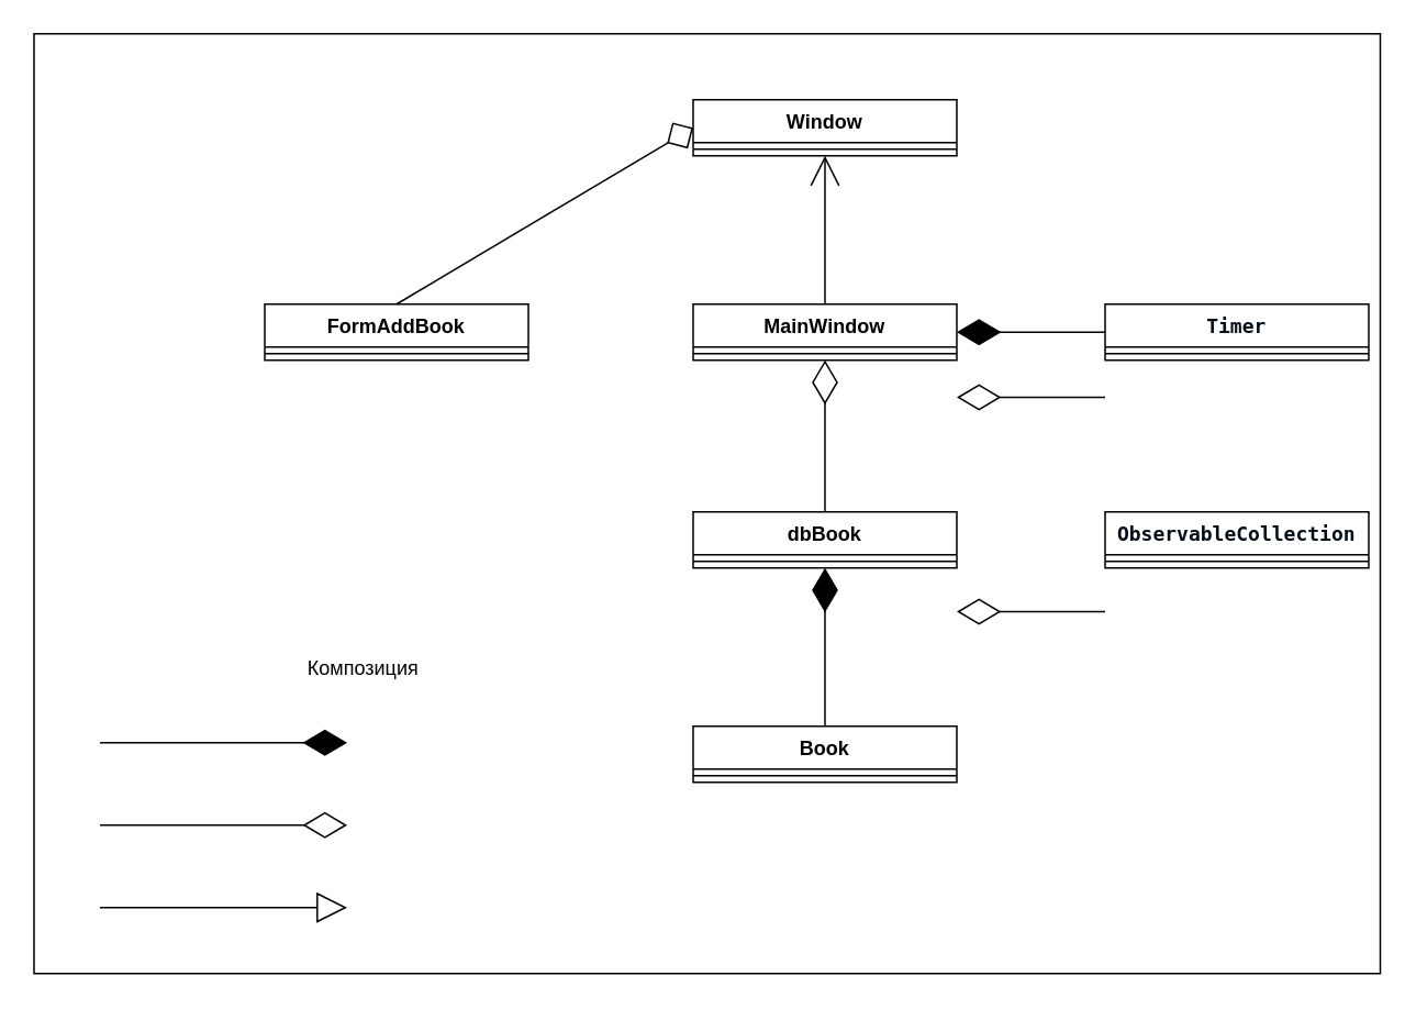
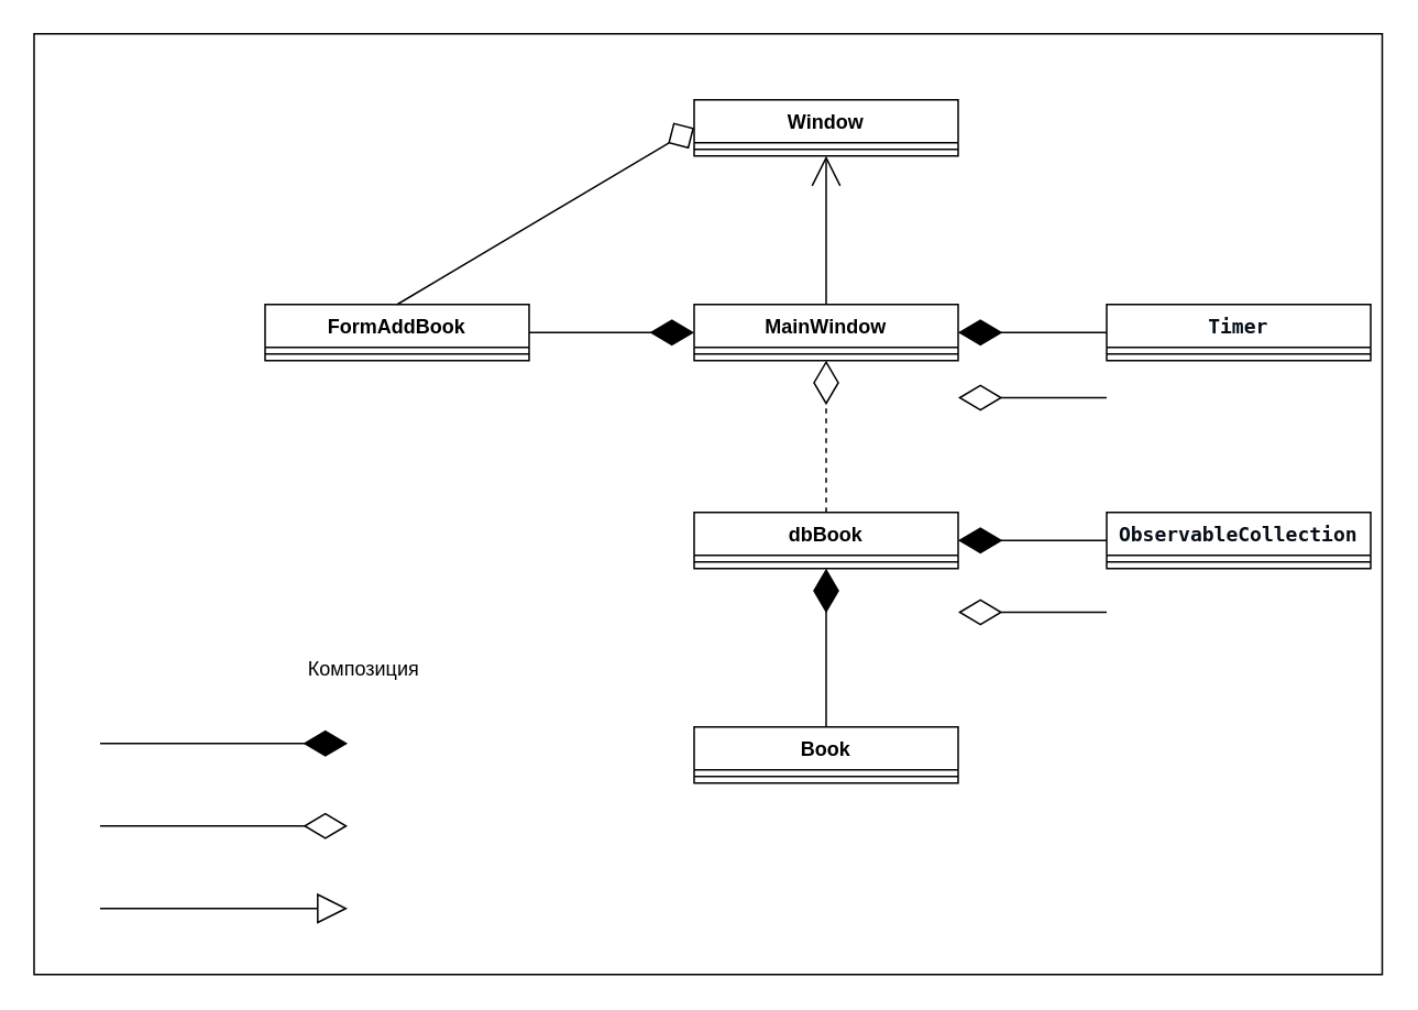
  <mxCell id="0" />
  <mxCell id="1" parent="0" />
  <mxCell id="2" value="" style="rounded=0;whiteSpace=wrap;html=1;" parent="1" vertex="1"><mxGeometry x="20" width="817" height="570" as="geometry" y="20" /></mxCell>
  <mxCell id="3" value="MainWindow" style="swimlane;fontStyle=1;align=center;verticalAlign=top;childLayout=stackLayout;horizontal=1;startSize=26;horizontalStack=0;resizeParent=1;resizeParentMax=0;resizeLast=0;collapsible=1;marginBottom=0;whiteSpace=wrap;html=1;" parent="1" vertex="1"><mxGeometry x="420" y="184" width="160" height="34" as="geometry" /></mxCell>
  <mxCell id="4" value="" style="line;strokeWidth=1;fillColor=none;align=left;verticalAlign=middle;spacingTop=-1;spacingLeft=3;spacingRight=3;rotatable=0;labelPosition=right;points=[];portConstraint=eastwest;strokeColor=inherit;" parent="3" vertex="1"><mxGeometry y="26" width="160" height="8" as="geometry" /></mxCell>
  <mxCell id="5" value="dbBook" style="swimlane;fontStyle=1;align=center;verticalAlign=top;childLayout=stackLayout;horizontal=1;startSize=26;horizontalStack=0;resizeParent=1;resizeParentMax=0;resizeLast=0;collapsible=1;marginBottom=0;whiteSpace=wrap;html=1;" parent="1" vertex="1"><mxGeometry x="420" y="310" width="160" height="34" as="geometry" /></mxCell>
  <mxCell id="6" value="" style="line;strokeWidth=1;fillColor=none;align=left;verticalAlign=middle;spacingTop=-1;spacingLeft=3;spacingRight=3;rotatable=0;labelPosition=right;points=[];portConstraint=eastwest;strokeColor=inherit;" parent="5" vertex="1"><mxGeometry y="26" width="160" height="8" as="geometry" /></mxCell>
  <mxCell id="7" value="FormAddBook" style="swimlane;fontStyle=1;align=center;verticalAlign=top;childLayout=stackLayout;horizontal=1;startSize=26;horizontalStack=0;resizeParent=1;resizeParentMax=0;resizeLast=0;collapsible=1;marginBottom=0;whiteSpace=wrap;html=1;" parent="1" vertex="1"><mxGeometry x="160" y="184" width="160" height="34" as="geometry" /></mxCell>
  <mxCell id="8" value="" style="line;strokeWidth=1;fillColor=none;align=left;verticalAlign=middle;spacingTop=-1;spacingLeft=3;spacingRight=3;rotatable=0;labelPosition=right;points=[];portConstraint=eastwest;strokeColor=inherit;" parent="7" vertex="1"><mxGeometry y="26" width="160" height="8" as="geometry" /></mxCell>
  <mxCell id="9" value="Book" style="swimlane;fontStyle=1;align=center;verticalAlign=top;childLayout=stackLayout;horizontal=1;startSize=26;horizontalStack=0;resizeParent=1;resizeParentMax=0;resizeLast=0;collapsible=1;marginBottom=0;whiteSpace=wrap;html=1;" parent="1" vertex="1"><mxGeometry x="420" y="440" width="160" height="34" as="geometry" /></mxCell>
  <mxCell id="10" value="" style="line;strokeWidth=1;fillColor=none;align=left;verticalAlign=middle;spacingTop=-1;spacingLeft=3;spacingRight=3;rotatable=0;labelPosition=right;points=[];portConstraint=eastwest;strokeColor=inherit;" parent="9" vertex="1"><mxGeometry y="26" width="160" height="8" as="geometry" /></mxCell>
  <mxCell id="11" value="Window" style="swimlane;fontStyle=1;align=center;verticalAlign=top;childLayout=stackLayout;horizontal=1;startSize=26;horizontalStack=0;resizeParent=1;resizeParentMax=0;resizeLast=0;collapsible=1;marginBottom=0;whiteSpace=wrap;html=1;" parent="1" vertex="1"><mxGeometry x="420" y="60" width="160" height="34" as="geometry" /></mxCell>
  <mxCell id="12" value="" style="line;strokeWidth=1;fillColor=none;align=left;verticalAlign=middle;spacingTop=-1;spacingLeft=3;spacingRight=3;rotatable=0;labelPosition=right;points=[];portConstraint=eastwest;strokeColor=inherit;" parent="11" vertex="1"><mxGeometry y="26" width="160" height="8" as="geometry" /></mxCell>
  <mxCell id="13" value="" style="endArrow=diamondThin;endFill=1;endSize=24;html=1;rounded=0;entryX=0.5;entryY=1;entryDx=0;entryDy=0;exitX=0.5;exitY=0;exitDx=0;exitDy=0;" parent="1" source="9" target="5" edge="1"><mxGeometry width="160" relative="1" as="geometry"><mxPoint x="210" y="450" as="sourcePoint" /><mxPoint x="370" y="450" as="targetPoint" /></mxGeometry></mxCell>
- <mxCell id="14" value="" style="endArrow=diamondThin;endFill=0;endSize=24;html=1;rounded=0;entryX=0.5;entryY=1;entryDx=0;entryDy=0;exitX=0.5;exitY=0;exitDx=0;exitDy=0;" parent="1" source="5" target="3" edge="1"><mxGeometry width="160" relative="1" as="geometry"><mxPoint x="210" y="350" as="sourcePoint" /><mxPoint x="370" y="350" as="targetPoint" /></mxGeometry></mxCell>
+ <mxCell id="14" value="" style="endArrow=diamondThin;endFill=0;endSize=24;html=1;rounded=0;entryX=0.5;entryY=1;entryDx=0;entryDy=0;exitX=0.5;exitY=0;exitDx=0;exitDy=0;dashed=1;" parent="1" source="5" target="3" edge="1"><mxGeometry width="160" relative="1" as="geometry"><mxPoint x="210" y="350" as="sourcePoint" /><mxPoint x="370" y="350" as="targetPoint" /></mxGeometry></mxCell>
  <mxCell id="15" value="" style="endArrow=open;endSize=16;endFill=0;html=1;rounded=0;entryX=0.5;entryY=1;entryDx=0;entryDy=0;exitX=0.5;exitY=0;exitDx=0;exitDy=0;" parent="1" source="3" target="11" edge="1"><mxGeometry width="160" relative="1" as="geometry"><mxPoint x="210" y="350" as="sourcePoint" /><mxPoint x="370" y="350" as="targetPoint" /></mxGeometry></mxCell>
  <mxCell id="16" value="" style="endArrow=diamond;endSize=16;endFill=0;html=1;rounded=0;entryX=0;entryY=0.5;entryDx=0;entryDy=0;exitX=0.5;exitY=0;exitDx=0;exitDy=0;" parent="1" source="7" target="11" edge="1"><mxGeometry width="160" relative="1" as="geometry"><mxPoint x="220" y="160" as="sourcePoint" /><mxPoint x="220" y="70" as="targetPoint" /></mxGeometry></mxCell>
+ <mxCell id="17" value="" style="endArrow=diamondThin;endFill=1;endSize=24;html=1;rounded=0;entryX=0;entryY=0.5;entryDx=0;entryDy=0;exitX=1;exitY=0.5;exitDx=0;exitDy=0;" parent="1" source="7" target="3" edge="1"><mxGeometry width="160" relative="1" as="geometry"><mxPoint x="400" y="240" as="sourcePoint" /><mxPoint x="310" y="260" as="targetPoint" /></mxGeometry></mxCell>
  <mxCell id="18" value="" style="endArrow=diamondThin;endFill=1;endSize=24;html=1;rounded=0;exitX=0;exitY=0.5;exitDx=0;exitDy=0;" parent="1" edge="1"><mxGeometry width="160" relative="1" as="geometry"><mxPoint x="60" y="450" as="sourcePoint" /><mxPoint x="210" y="450" as="targetPoint" /></mxGeometry></mxCell>
  <mxCell id="19" value="Композиция" style="text;html=1;strokeColor=none;fillColor=none;align=center;verticalAlign=middle;whiteSpace=wrap;rounded=0;" parent="1" vertex="1"><mxGeometry x="190" y="390" width="60" height="30" as="geometry" /></mxCell>
  <mxCell id="20" value="" style="endArrow=diamondThin;endFill=0;endSize=24;html=1;rounded=0;" parent="1" edge="1"><mxGeometry width="160" relative="1" as="geometry"><mxPoint x="60" y="500" as="sourcePoint" /><mxPoint x="210" y="500" as="targetPoint" /><Array as="points"><mxPoint x="130" y="500" /></Array></mxGeometry></mxCell>
  <mxCell id="21" value="" style="endArrow=block;endSize=16;endFill=0;html=1;rounded=0;exitX=0.5;exitY=0;exitDx=0;exitDy=0;" parent="1" edge="1"><mxGeometry width="160" relative="1" as="geometry"><mxPoint x="60" y="550" as="sourcePoint" /><mxPoint x="210" y="550" as="targetPoint" /></mxGeometry></mxCell>
  <mxCell id="22" value="&lt;div style=&quot;text-align: start;&quot;&gt;&lt;font face=&quot;Consolas, monaco, monospace&quot; color=&quot;#050e17&quot;&gt;ObservableCollection&lt;/font&gt;&lt;/div&gt;" style="swimlane;fontStyle=1;align=center;verticalAlign=top;childLayout=stackLayout;horizontal=1;startSize=26;horizontalStack=0;resizeParent=1;resizeParentMax=0;resizeLast=0;collapsible=1;marginBottom=0;whiteSpace=wrap;html=1;" vertex="1" parent="1"><mxGeometry x="670" y="310" width="160" height="34" as="geometry" /></mxCell>
  <mxCell id="23" value="" style="line;strokeWidth=1;fillColor=none;align=left;verticalAlign=middle;spacingTop=-1;spacingLeft=3;spacingRight=3;rotatable=0;labelPosition=right;points=[];portConstraint=eastwest;strokeColor=inherit;" vertex="1" parent="22"><mxGeometry y="26" width="160" height="8" as="geometry" /></mxCell>
+ <mxCell id="24" value="" style="endArrow=diamondThin;endFill=1;endSize=24;html=1;rounded=0;entryX=1;entryY=0.5;entryDx=0;entryDy=0;exitX=0;exitY=0.5;exitDx=0;exitDy=0;" edge="1" parent="1" source="22" target="5"><mxGeometry width="160" relative="1" as="geometry"><mxPoint x="660" y="455" as="sourcePoint" /><mxPoint x="660" y="359" as="targetPoint" /></mxGeometry></mxCell>
  <mxCell id="25" value="" style="endArrow=diamondThin;endFill=0;endSize=24;html=1;rounded=0;" edge="1" parent="1"><mxGeometry width="160" relative="1" as="geometry"><mxPoint x="670" y="370.5" as="sourcePoint" /><mxPoint x="580" y="370.5" as="targetPoint" /><Array as="points"><mxPoint x="670" y="370" /></Array></mxGeometry></mxCell>
  <mxCell id="26" value="&lt;div style=&quot;text-align: start;&quot;&gt;&lt;font face=&quot;Consolas, monaco, monospace&quot; color=&quot;#050e17&quot;&gt;Timer&lt;/font&gt;&lt;/div&gt;" style="swimlane;fontStyle=1;align=center;verticalAlign=top;childLayout=stackLayout;horizontal=1;startSize=26;horizontalStack=0;resizeParent=1;resizeParentMax=0;resizeLast=0;collapsible=1;marginBottom=0;whiteSpace=wrap;html=1;" vertex="1" parent="1"><mxGeometry x="670" y="184" width="160" height="34" as="geometry" /></mxCell>
  <mxCell id="27" value="" style="line;strokeWidth=1;fillColor=none;align=left;verticalAlign=middle;spacingTop=-1;spacingLeft=3;spacingRight=3;rotatable=0;labelPosition=right;points=[];portConstraint=eastwest;strokeColor=inherit;" vertex="1" parent="26"><mxGeometry y="26" width="160" height="8" as="geometry" /></mxCell>
  <mxCell id="28" value="" style="endArrow=diamondThin;endFill=1;endSize=24;html=1;rounded=0;entryX=1;entryY=0.5;entryDx=0;entryDy=0;exitX=0;exitY=0.5;exitDx=0;exitDy=0;" edge="1" parent="1" source="26"><mxGeometry width="160" relative="1" as="geometry"><mxPoint x="660" y="329" as="sourcePoint" /><mxPoint x="580" y="201" as="targetPoint" /></mxGeometry></mxCell>
  <mxCell id="29" value="" style="endArrow=diamondThin;endFill=0;endSize=24;html=1;rounded=0;" edge="1" parent="1"><mxGeometry width="160" relative="1" as="geometry"><mxPoint x="670" y="240.5" as="sourcePoint" /><mxPoint x="580" y="240.5" as="targetPoint" /><Array as="points"><mxPoint x="670" y="240" /></Array></mxGeometry></mxCell>
